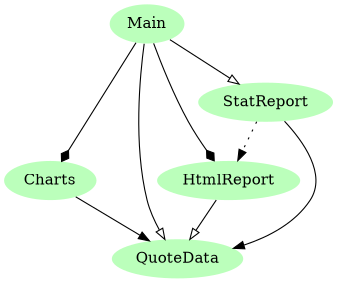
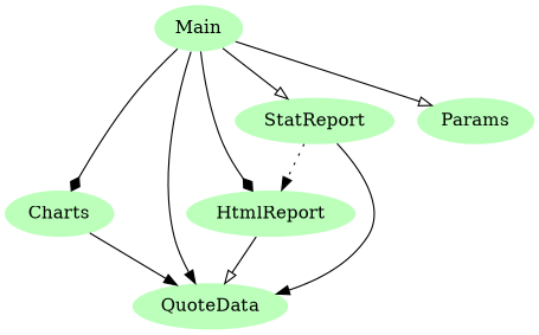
  digraph {
    node [fillcolor="#bbffbb" penwidth=0 style=filled]
    edge [arrowhead=onormal style=solid]
    n1 [label=Main]
    n2 [label=Charts]
    n3 [label=QuoteData]
    n4 [label=HtmlReport]
    n5 [label=StatReport]
+   n6 [label=Params]
    n1 -> n2 [arrowhead=diamond]
-   n1 -> n3
+   n1 -> n3 [arrowhead=normal]
    n1 -> n4 [arrowhead=diamond]
    n1 -> n5
+   n1 -> n6
    n2 -> n3 [arrowhead=normal]
    n4 -> n3
    n5 -> n3 [arrowhead=normal]
    n5 -> n4 [arrowhead=normal style=dotted]
  }
